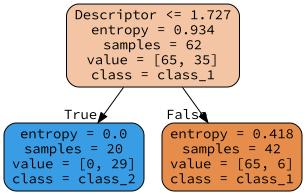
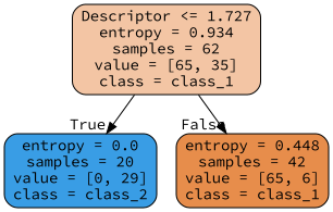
  digraph {
    fontname="Source Code Pro"
    node [color=black fontname="Source Code Pro" shape=box style="filled, rounded"]
    edge [fontname="Source Code Pro" labeldistance=2.5]
    n1 [fillcolor="#f3c5a4" label="Descriptor <= 1.727\nentropy = 0.934\nsamples = 62\nvalue = [65, 35]\nclass = class_1"]
    n2 [fillcolor="#399de5" label="entropy = 0.0\nsamples = 20\nvalue = [0, 29]\nclass = class_2"]
-   n3 [fillcolor="#e78d4b" label="entropy = 0.418\nsamples = 42\nvalue = [65, 6]\nclass = class_1"]
+   n3 [fillcolor="#e78d4b" label="entropy = 0.448\nsamples = 42\nvalue = [65, 6]\nclass = class_1"]
    n1 -> n2 [headlabel=True labelangle=45]
    n1 -> n3 [headlabel=False labelangle=-45]
  }
